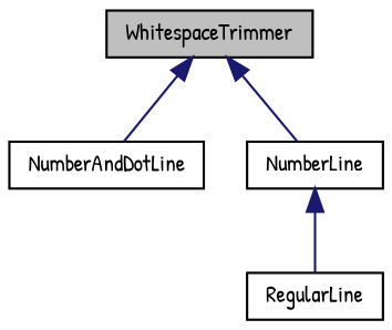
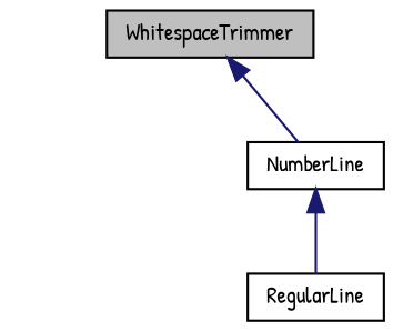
  digraph {
    fontname="Patrick Hand"
    node [color=black fillcolor=white fontname="Patrick Hand" fontsize=10 shape=record style=filled]
    edge [color=midnightblue dir=back fontname="Patrick Hand" fontsize=10 labelfontname=Helvetica labelfontsize=10 style=solid]
    n1 [fillcolor=grey75 fontcolor=black height=0.2 label=WhitespaceTrimmer width=0.4]
-   n2 [height=0.2 label=NumberAndDotLine width=0.4]
    n3 [height=0.2 label=NumberLine width=0.4]
    n4 [height=0.2 label=RegularLine width=0.4]
-   n1 -> n2
    n1 -> n3
    n3 -> n4
  }
